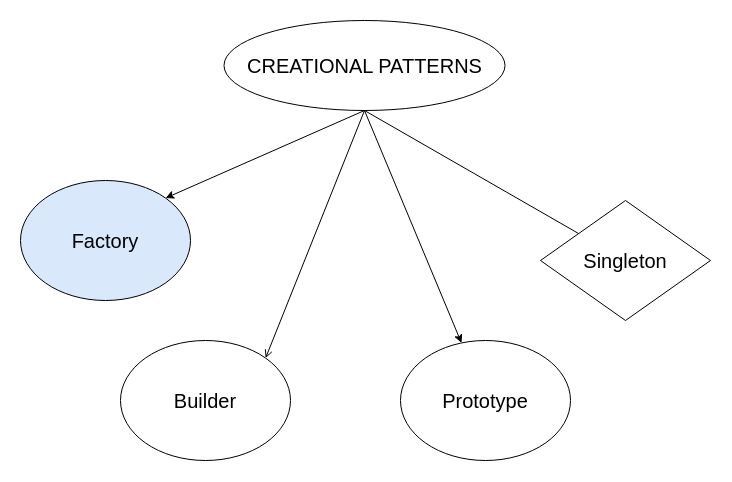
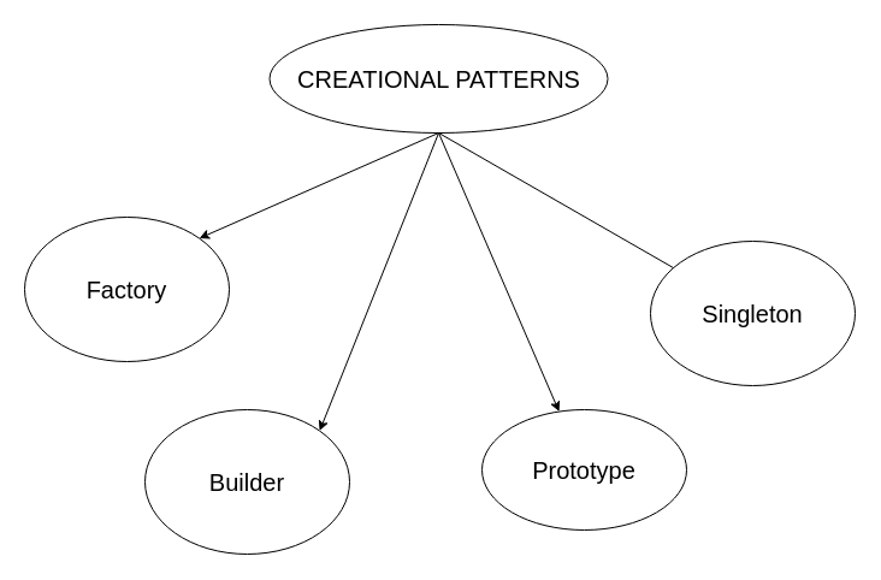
  <mxCell id="0" />
  <mxCell id="1" parent="0" />
  <mxCell id="2" value="CREATIONAL PATTERNS" style="ellipse;whiteSpace=wrap;html=1;fontSize=20;" parent="1" vertex="1"><mxGeometry x="223.5" y="20" width="281" height="90" as="geometry" /></mxCell>
- <mxCell id="3" value="Factory" style="ellipse;whiteSpace=wrap;html=1;fontSize=20;fillColor=#dae8fc;" parent="1" vertex="1"><mxGeometry x="20" y="180" width="170" height="120" as="geometry" /></mxCell>
- <mxCell id="4" value="Prototype" style="ellipse;whiteSpace=wrap;html=1;fontSize=20;" parent="1" vertex="1"><mxGeometry x="400" y="340" width="170" height="120" as="geometry" /></mxCell>
+ <mxCell id="3" value="Factory" style="ellipse;whiteSpace=wrap;html=1;fontSize=20;" parent="1" vertex="1"><mxGeometry x="20" y="180" width="170" height="120" as="geometry" /></mxCell>
+ <mxCell id="4" value="Prototype" style="ellipse;whiteSpace=wrap;html=1;fontSize=20;" parent="1" vertex="1"><mxGeometry x="400" y="340" width="170" height="100" as="geometry" /></mxCell>
  <mxCell id="5" value="" style="endArrow=classic;html=1;fontSize=20;exitX=0.5;exitY=1;exitDx=0;exitDy=0;entryX=1;entryY=0;entryDx=0;entryDy=0;" parent="1" source="2" target="3" edge="1"><mxGeometry width="50" height="50" relative="1" as="geometry"><mxPoint x="340" y="500" as="sourcePoint" /><mxPoint x="390" y="450" as="targetPoint" /></mxGeometry></mxCell>
  <mxCell id="6" value="" style="endArrow=classic;html=1;fontSize=20;exitX=0.5;exitY=1;exitDx=0;exitDy=0;" parent="1" source="2" target="4" edge="1"><mxGeometry width="50" height="50" relative="1" as="geometry"><mxPoint x="388.9" y="160" as="sourcePoint" /><mxPoint x="190.004" y="247.574" as="targetPoint" /></mxGeometry></mxCell>
  <mxCell id="7" value="Builder" style="ellipse;whiteSpace=wrap;html=1;fontSize=20;" parent="1" vertex="1"><mxGeometry x="120" y="340" width="170" height="120" as="geometry" /></mxCell>
- <mxCell id="8" value="Singleton" style="rhombus;whiteSpace=wrap;html=1;fontSize=20;" parent="1" vertex="1"><mxGeometry x="540" y="200" width="170" height="120" as="geometry" /></mxCell>
- <mxCell id="9" value="" style="endArrow=open;html=1;fontSize=20;entryX=1;entryY=0;entryDx=0;entryDy=0;exitX=0.5;exitY=1;exitDx=0;exitDy=0;" parent="1" source="2" target="7" edge="1"><mxGeometry width="50" height="50" relative="1" as="geometry"><mxPoint x="330" y="150" as="sourcePoint" /><mxPoint x="520" y="790" as="targetPoint" /></mxGeometry></mxCell>
+ <mxCell id="8" value="Singleton" style="ellipse;whiteSpace=wrap;html=1;fontSize=20;" parent="1" vertex="1"><mxGeometry x="540" y="200" width="170" height="120" as="geometry" /></mxCell>
+ <mxCell id="9" value="" style="endArrow=classic;html=1;fontSize=20;entryX=1;entryY=0;entryDx=0;entryDy=0;exitX=0.5;exitY=1;exitDx=0;exitDy=0;" parent="1" source="2" target="7" edge="1"><mxGeometry width="50" height="50" relative="1" as="geometry"><mxPoint x="330" y="150" as="sourcePoint" /><mxPoint x="520" y="790" as="targetPoint" /></mxGeometry></mxCell>
  <mxCell id="10" value="" style="endArrow=none;html=1;fontSize=20;exitX=0.5;exitY=1;exitDx=0;exitDy=0;" parent="1" source="2" target="8" edge="1"><mxGeometry width="50" height="50" relative="1" as="geometry"><mxPoint x="420" y="190" as="sourcePoint" /><mxPoint x="574.896" y="207.574" as="targetPoint" /></mxGeometry></mxCell>
